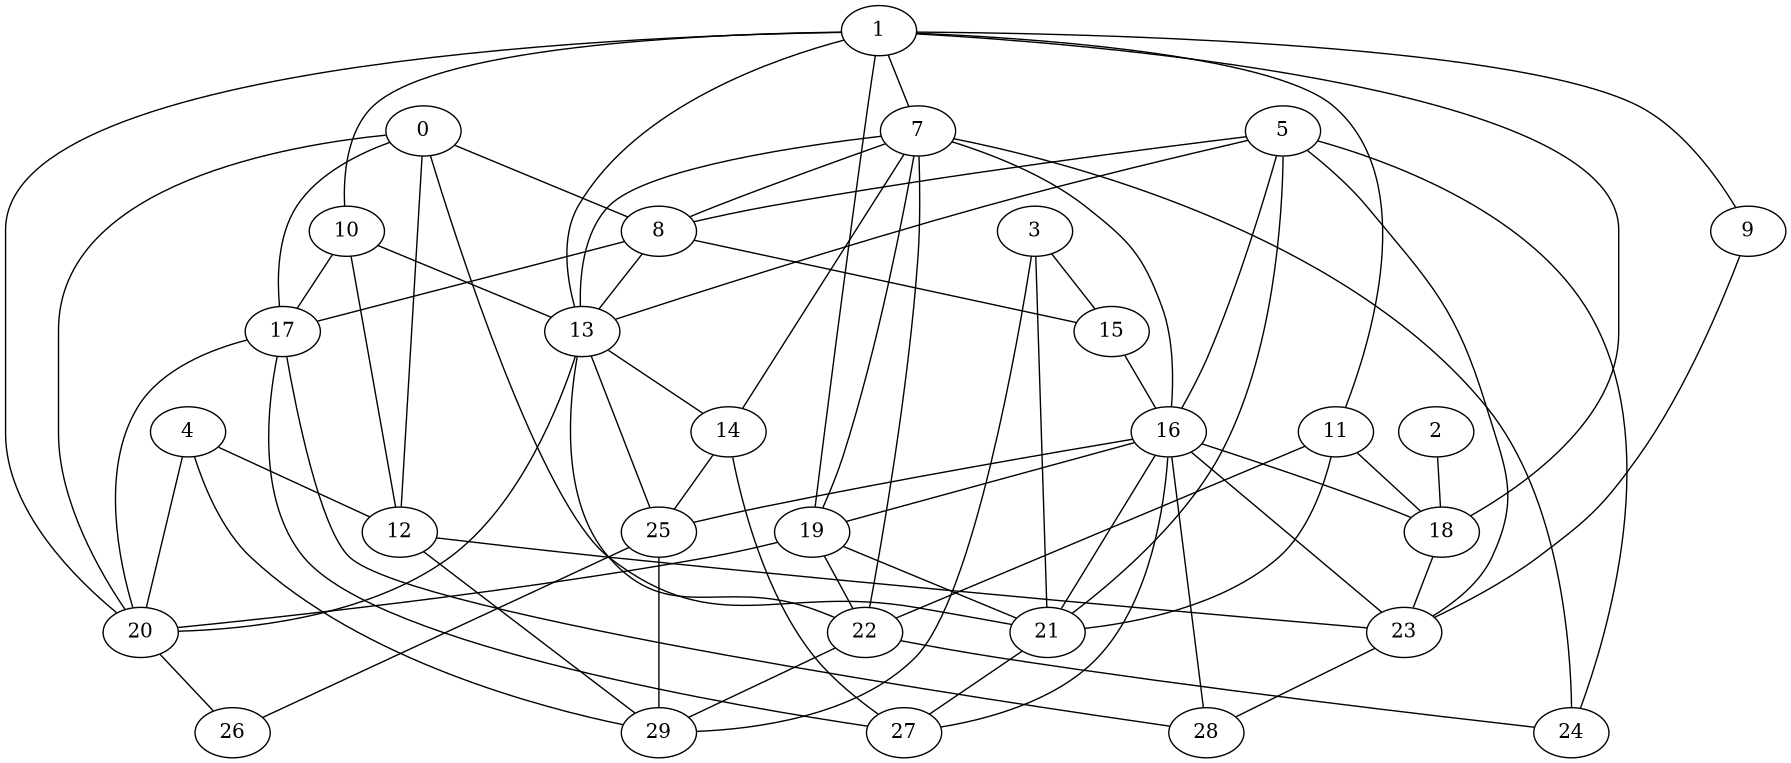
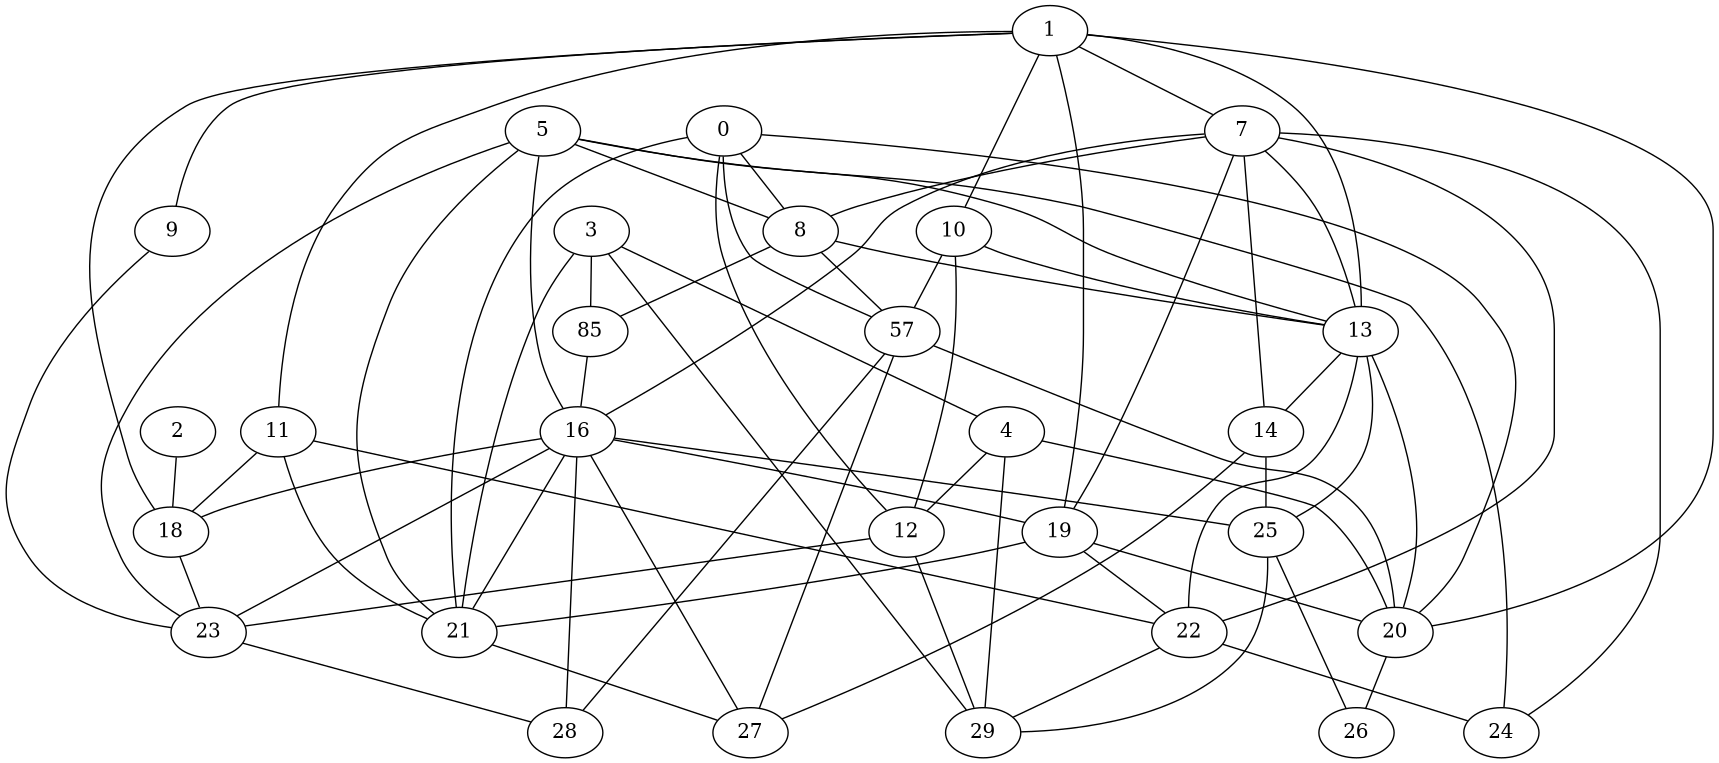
  graph {
    0
    8
    12
-   17
+   17 [label=57]
    20
    21
    13
-   15
+   15 [label=85]
    29
    23
    27
    28
    26
    14
    22
    25
    16
    1
    7
    9
    10
    11
    18
    19
    24
    2
    3
    4
    5
    0 -- 8
    0 -- 12
    0 -- 17
    0 -- 20
    0 -- 21
    8 -- 17
    8 -- 13
    8 -- 15
    12 -- 29
    12 -- 23
    17 -- 20
    17 -- 27
    17 -- 28
    20 -- 26
    21 -- 27
    13 -- 20
    13 -- 14
    13 -- 22
    13 -- 25
    15 -- 16
    23 -- 28
    14 -- 27
    14 -- 25
    22 -- 29
    22 -- 24
    25 -- 29
    25 -- 26
    16 -- 21
    16 -- 23
    16 -- 27
    16 -- 28
    16 -- 25
    16 -- 18
    16 -- 19
    1 -- 20
    1 -- 13
    1 -- 7
    1 -- 9
    1 -- 10
    1 -- 11
    1 -- 18
    1 -- 19
    7 -- 8
    7 -- 13
    7 -- 14
    7 -- 22
    7 -- 16
    7 -- 19
    7 -- 24
    9 -- 23
    10 -- 12
    10 -- 17
    10 -- 13
    11 -- 21
    11 -- 22
    11 -- 18
    18 -- 23
    19 -- 20
    19 -- 21
    19 -- 22
    2 -- 18
    3 -- 21
    3 -- 15
    3 -- 29
+   3 -- 4
    4 -- 12
    4 -- 20
    4 -- 29
    5 -- 8
    5 -- 21
    5 -- 13
    5 -- 23
    5 -- 16
    5 -- 24
  }
